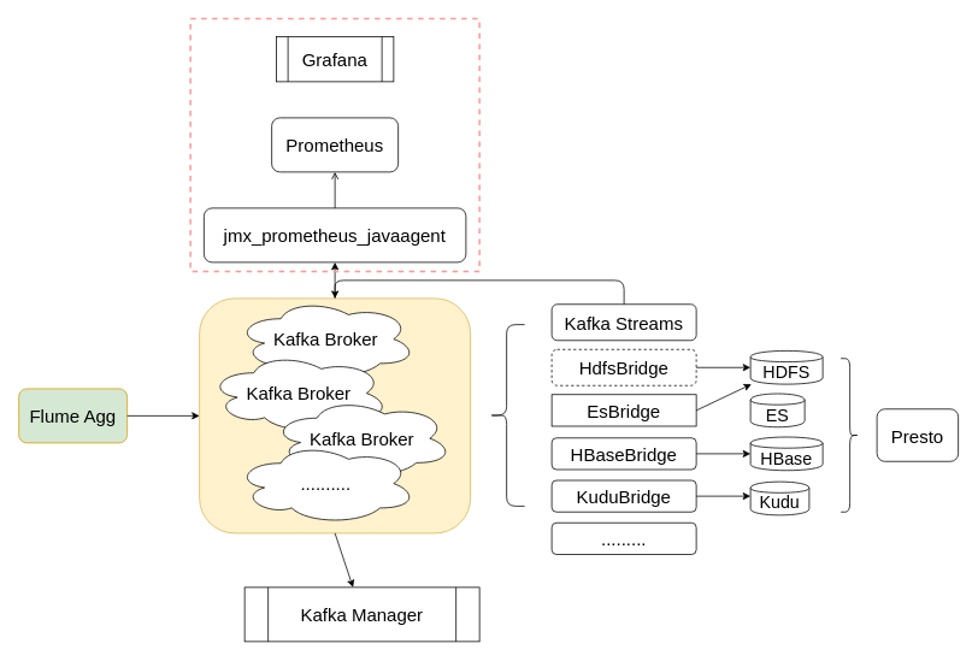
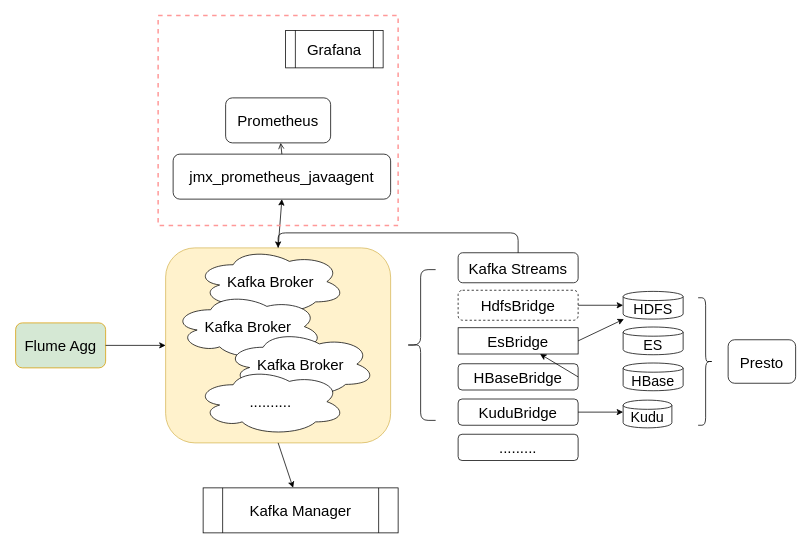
  <mxCell id="0" />
  <mxCell id="1" parent="0" />
  <mxCell id="2" value="" style="rounded=1;whiteSpace=wrap;html=1;strokeColor=#d6b656;strokeWidth=1;fillColor=#fff2cc;" vertex="1" parent="1"><mxGeometry x="220" y="330" width="300" height="260" as="geometry" /></mxCell>
  <mxCell id="3" value="&lt;font style=&quot;font-size: 20px&quot;&gt;Kafka Manager&lt;/font&gt;" style="shape=process;whiteSpace=wrap;html=1;backgroundOutline=1;fillColor=none;" vertex="1" parent="1"><mxGeometry x="270" y="650" width="260" height="60" as="geometry" /></mxCell>
- <mxCell id="4" value="&lt;font style=&quot;font-size: 20px&quot;&gt;jmx_prometheus_javaagent&lt;/font&gt;" style="rounded=1;whiteSpace=wrap;html=1;fillColor=none;" vertex="1" parent="1"><mxGeometry x="225" y="230" width="290" height="60" as="geometry" /></mxCell>
+ <mxCell id="4" value="&lt;font style=&quot;font-size: 20px&quot;&gt;jmx_prometheus_javaagent&lt;/font&gt;" style="rounded=1;whiteSpace=wrap;html=1;fillColor=none;" vertex="1" parent="1"><mxGeometry x="230" y="205" width="290" height="60" as="geometry" /></mxCell>
  <mxCell id="5" value="&lt;font style=&quot;font-size: 20px&quot;&gt;Prometheus&lt;/font&gt;" style="rounded=1;whiteSpace=wrap;html=1;fillColor=none;" vertex="1" parent="1"><mxGeometry x="300" y="130" width="140" height="60" as="geometry" /></mxCell>
- <mxCell id="6" value="&lt;span style=&quot;font-size: 20px&quot;&gt;Grafana&lt;/span&gt;" style="shape=process;whiteSpace=wrap;html=1;backgroundOutline=1;fillColor=none;" vertex="1" parent="1"><mxGeometry x="305" y="40" width="130" height="50" as="geometry" /></mxCell>
+ <mxCell id="6" value="&lt;span style=&quot;font-size: 20px&quot;&gt;Grafana&lt;/span&gt;" style="shape=process;whiteSpace=wrap;html=1;backgroundOutline=1;fillColor=none;" vertex="1" parent="1"><mxGeometry x="380" y="40" width="130" height="50" as="geometry" /></mxCell>
  <mxCell id="7" value="" style="endArrow=classic;html=1;exitX=0.5;exitY=0;exitDx=0;exitDy=0;entryX=0.5;entryY=1;entryDx=0;entryDy=0;" edge="1" parent="1" source="2" target="4"><mxGeometry width="50" height="50" relative="1" as="geometry"><mxPoint x="370" y="330" as="sourcePoint" /><mxPoint x="650" y="330" as="targetPoint" /></mxGeometry></mxCell>
  <mxCell id="8" value="" style="endArrow=open;html=1;exitX=0.5;exitY=0;exitDx=0;exitDy=0;" edge="1" parent="1" source="4" target="5"><mxGeometry width="50" height="50" relative="1" as="geometry"><mxPoint x="200" y="200" as="sourcePoint" /><mxPoint x="250" y="150" as="targetPoint" /></mxGeometry></mxCell>
  <mxCell id="9" value="" style="rounded=0;whiteSpace=wrap;html=1;fillColor=none;dashed=1;strokeColor=#FF9999;strokeWidth=2;" vertex="1" parent="1"><mxGeometry x="210" y="20" width="320" height="280" as="geometry" /></mxCell>
  <mxCell id="10" value="&lt;font style=&quot;font-size: 20px&quot;&gt;Kafka Broker&lt;/font&gt;" style="ellipse;shape=cloud;whiteSpace=wrap;html=1;" vertex="1" parent="1"><mxGeometry x="260" y="330" width="200" height="90" as="geometry" /></mxCell>
  <mxCell id="11" value="&lt;font style=&quot;font-size: 20px&quot;&gt;Kafka Broker&lt;/font&gt;" style="ellipse;shape=cloud;whiteSpace=wrap;html=1;" vertex="1" parent="1"><mxGeometry x="230" y="390" width="200" height="90" as="geometry" /></mxCell>
  <mxCell id="12" value="&lt;font style=&quot;font-size: 20px&quot;&gt;Kafka Broker&lt;/font&gt;" style="ellipse;shape=cloud;whiteSpace=wrap;html=1;" vertex="1" parent="1"><mxGeometry x="300" y="440" width="200" height="90" as="geometry" /></mxCell>
  <mxCell id="13" value="&lt;font style=&quot;font-size: 20px&quot;&gt;..........&lt;/font&gt;" style="ellipse;shape=cloud;whiteSpace=wrap;html=1;" vertex="1" parent="1"><mxGeometry x="260" y="490" width="200" height="90" as="geometry" /></mxCell>
  <mxCell id="14" value="" style="endArrow=classic;html=1;exitX=0.5;exitY=1;exitDx=0;exitDy=0;" edge="1" parent="1" source="2" target="3"><mxGeometry width="50" height="50" relative="1" as="geometry"><mxPoint x="560" y="690" as="sourcePoint" /><mxPoint x="610" y="640" as="targetPoint" /></mxGeometry></mxCell>
  <mxCell id="15" value="&lt;font style=&quot;font-size: 20px&quot;&gt;Flume Agg&lt;/font&gt;" style="rounded=1;whiteSpace=wrap;html=1;strokeColor=#d79b00;strokeWidth=1;fillColor=#d5e8d4;" vertex="1" parent="1"><mxGeometry x="20" y="430" width="120" height="60" as="geometry" /></mxCell>
  <mxCell id="16" value="" style="endArrow=classic;html=1;exitX=1;exitY=0.5;exitDx=0;exitDy=0;" edge="1" parent="1" source="15" target="2"><mxGeometry width="50" height="50" relative="1" as="geometry"><mxPoint x="140" y="450" as="sourcePoint" /><mxPoint x="190" y="400" as="targetPoint" /></mxGeometry></mxCell>
  <mxCell id="17" value="" style="shape=curlyBracket;whiteSpace=wrap;html=1;rounded=1;strokeColor=#000000;strokeWidth=1;fillColor=none;" vertex="1" parent="1"><mxGeometry x="540" y="359" width="40" height="201" as="geometry" /></mxCell>
  <mxCell id="18" value="&lt;font style=&quot;font-size: 20px&quot;&gt;Kafka Streams&lt;/font&gt;" style="rounded=1;whiteSpace=wrap;html=1;strokeColor=#000000;strokeWidth=1;fillColor=none;" vertex="1" parent="1"><mxGeometry x="610" y="336.5" width="160" height="40" as="geometry" /></mxCell>
  <mxCell id="19" value="&lt;font style=&quot;font-size: 20px&quot;&gt;HdfsBridge&lt;/font&gt;" style="rounded=1;whiteSpace=wrap;html=1;strokeColor=#000000;strokeWidth=1;fillColor=none;dashed=1;" vertex="1" parent="1"><mxGeometry x="610" y="386.5" width="160" height="40" as="geometry" /></mxCell>
  <mxCell id="20" value="&lt;font style=&quot;font-size: 20px&quot;&gt;EsBridge&lt;/font&gt;" style="whiteSpace=wrap;html=1;strokeColor=#000000;strokeWidth=1;fillColor=none;rounded=0;" vertex="1" parent="1"><mxGeometry x="610" y="436.5" width="160" height="35" as="geometry" /></mxCell>
  <mxCell id="21" value="&lt;font style=&quot;font-size: 20px&quot;&gt;HBaseBridge&lt;/font&gt;" style="rounded=1;whiteSpace=wrap;html=1;strokeColor=#000000;strokeWidth=1;fillColor=none;" vertex="1" parent="1"><mxGeometry x="610" y="484.5" width="160" height="35" as="geometry" /></mxCell>
  <mxCell id="22" value="&lt;font style=&quot;font-size: 20px&quot;&gt;KuduBridge&lt;/font&gt;" style="rounded=1;whiteSpace=wrap;html=1;strokeColor=#000000;strokeWidth=1;fillColor=none;" vertex="1" parent="1"><mxGeometry x="610" y="531.5" width="160" height="35" as="geometry" /></mxCell>
  <mxCell id="23" value="&lt;font style=&quot;font-size: 20px&quot;&gt;.........&lt;/font&gt;" style="rounded=1;whiteSpace=wrap;html=1;strokeColor=#000000;strokeWidth=1;fillColor=none;" vertex="1" parent="1"><mxGeometry x="610" y="578.5" width="160" height="35" as="geometry" /></mxCell>
  <mxCell id="24" value="" style="edgeStyle=elbowEdgeStyle;elbow=vertical;endArrow=classic;html=1;entryX=0.5;entryY=0;entryDx=0;entryDy=0;" edge="1" parent="1" source="18" target="2"><mxGeometry width="50" height="50" relative="1" as="geometry"><mxPoint x="670" y="360" as="sourcePoint" /><mxPoint x="720" y="310" as="targetPoint" /><Array as="points"><mxPoint x="540" y="310" /></Array></mxGeometry></mxCell>
  <mxCell id="25" value="&lt;font style=&quot;font-size: 19px&quot;&gt;HDFS&lt;/font&gt;" style="shape=cylinder;whiteSpace=wrap;html=1;boundedLbl=1;backgroundOutline=1;strokeColor=#000000;strokeWidth=1;fillColor=none;" vertex="1" parent="1"><mxGeometry x="830" y="388" width="80" height="37" as="geometry" /></mxCell>
- <mxCell id="26" value="&lt;font style=&quot;font-size: 19px&quot;&gt;ES&lt;/font&gt;" style="shape=cylinder;whiteSpace=wrap;html=1;boundedLbl=1;backgroundOutline=1;strokeColor=#000000;strokeWidth=1;fillColor=none;" vertex="1" parent="1"><mxGeometry x="830" y="435.5" width="60" height="37" as="geometry" /></mxCell>
+ <mxCell id="26" value="&lt;font style=&quot;font-size: 19px&quot;&gt;ES&lt;/font&gt;" style="shape=cylinder;whiteSpace=wrap;html=1;boundedLbl=1;backgroundOutline=1;strokeColor=#000000;strokeWidth=1;fillColor=none;" vertex="1" parent="1"><mxGeometry x="830" y="435.5" width="80" height="37" as="geometry" /></mxCell>
  <mxCell id="27" value="&lt;font style=&quot;font-size: 19px&quot;&gt;HBase&lt;/font&gt;" style="shape=cylinder;whiteSpace=wrap;html=1;boundedLbl=1;backgroundOutline=1;strokeColor=#000000;strokeWidth=1;fillColor=none;" vertex="1" parent="1"><mxGeometry x="830" y="483.5" width="80" height="37" as="geometry" /></mxCell>
  <mxCell id="28" value="&lt;font style=&quot;font-size: 19px&quot;&gt;Kudu&lt;/font&gt;" style="shape=cylinder;whiteSpace=wrap;html=1;boundedLbl=1;backgroundOutline=1;strokeColor=#000000;strokeWidth=1;fillColor=none;" vertex="1" parent="1"><mxGeometry x="830" y="533" width="65" height="37" as="geometry" /></mxCell>
  <mxCell id="29" value="" style="endArrow=classic;html=1;exitX=1;exitY=0.5;exitDx=0;exitDy=0;entryX=0;entryY=0.5;entryDx=0;entryDy=0;" edge="1" parent="1" source="19" target="25"><mxGeometry width="50" height="50" relative="1" as="geometry"><mxPoint x="850" y="400" as="sourcePoint" /><mxPoint x="900" y="350" as="targetPoint" /></mxGeometry></mxCell>
  <mxCell id="30" value="" style="endArrow=classic;html=1;exitX=1;exitY=0.5;exitDx=0;exitDy=0;" edge="1" parent="1" source="20" target="25"><mxGeometry width="50" height="50" relative="1" as="geometry"><mxPoint x="820" y="520" as="sourcePoint" /><mxPoint x="870" y="470" as="targetPoint" /></mxGeometry></mxCell>
- <mxCell id="31" value="" style="endArrow=classic;html=1;exitX=1;exitY=0.5;exitDx=0;exitDy=0;entryX=0;entryY=0.5;entryDx=0;entryDy=0;" edge="1" parent="1" source="21" target="27"><mxGeometry width="50" height="50" relative="1" as="geometry"><mxPoint x="810" y="580" as="sourcePoint" /><mxPoint x="860" y="530" as="targetPoint" /></mxGeometry></mxCell>
+ <mxCell id="31" value="" style="endArrow=classic;html=1;exitX=1;exitY=0.5;exitDx=0;exitDy=0;" edge="1" parent="1" source="21" target="20"><mxGeometry width="50" height="50" relative="1" as="geometry"><mxPoint x="810" y="580" as="sourcePoint" /><mxPoint x="860" y="530" as="targetPoint" /></mxGeometry></mxCell>
  <mxCell id="32" value="" style="endArrow=classic;html=1;exitX=1;exitY=0.5;exitDx=0;exitDy=0;entryX=0;entryY=0.432;entryDx=0;entryDy=0;entryPerimeter=0;" edge="1" parent="1" source="22" target="28"><mxGeometry width="50" height="50" relative="1" as="geometry"><mxPoint x="810" y="620" as="sourcePoint" /><mxPoint x="860" y="570" as="targetPoint" /></mxGeometry></mxCell>
  <mxCell id="33" value="" style="shape=curlyBracket;whiteSpace=wrap;html=1;rounded=1;strokeColor=#000000;strokeWidth=1;fillColor=none;rotation=-180;" vertex="1" parent="1"><mxGeometry x="930" y="396.5" width="20" height="170" as="geometry" /></mxCell>
  <mxCell id="34" value="&lt;font style=&quot;font-size: 20px&quot;&gt;Presto&lt;/font&gt;" style="rounded=1;whiteSpace=wrap;html=1;strokeColor=#000000;strokeWidth=1;fillColor=none;" vertex="1" parent="1"><mxGeometry x="970" y="452.5" width="90" height="58" as="geometry" /></mxCell>
